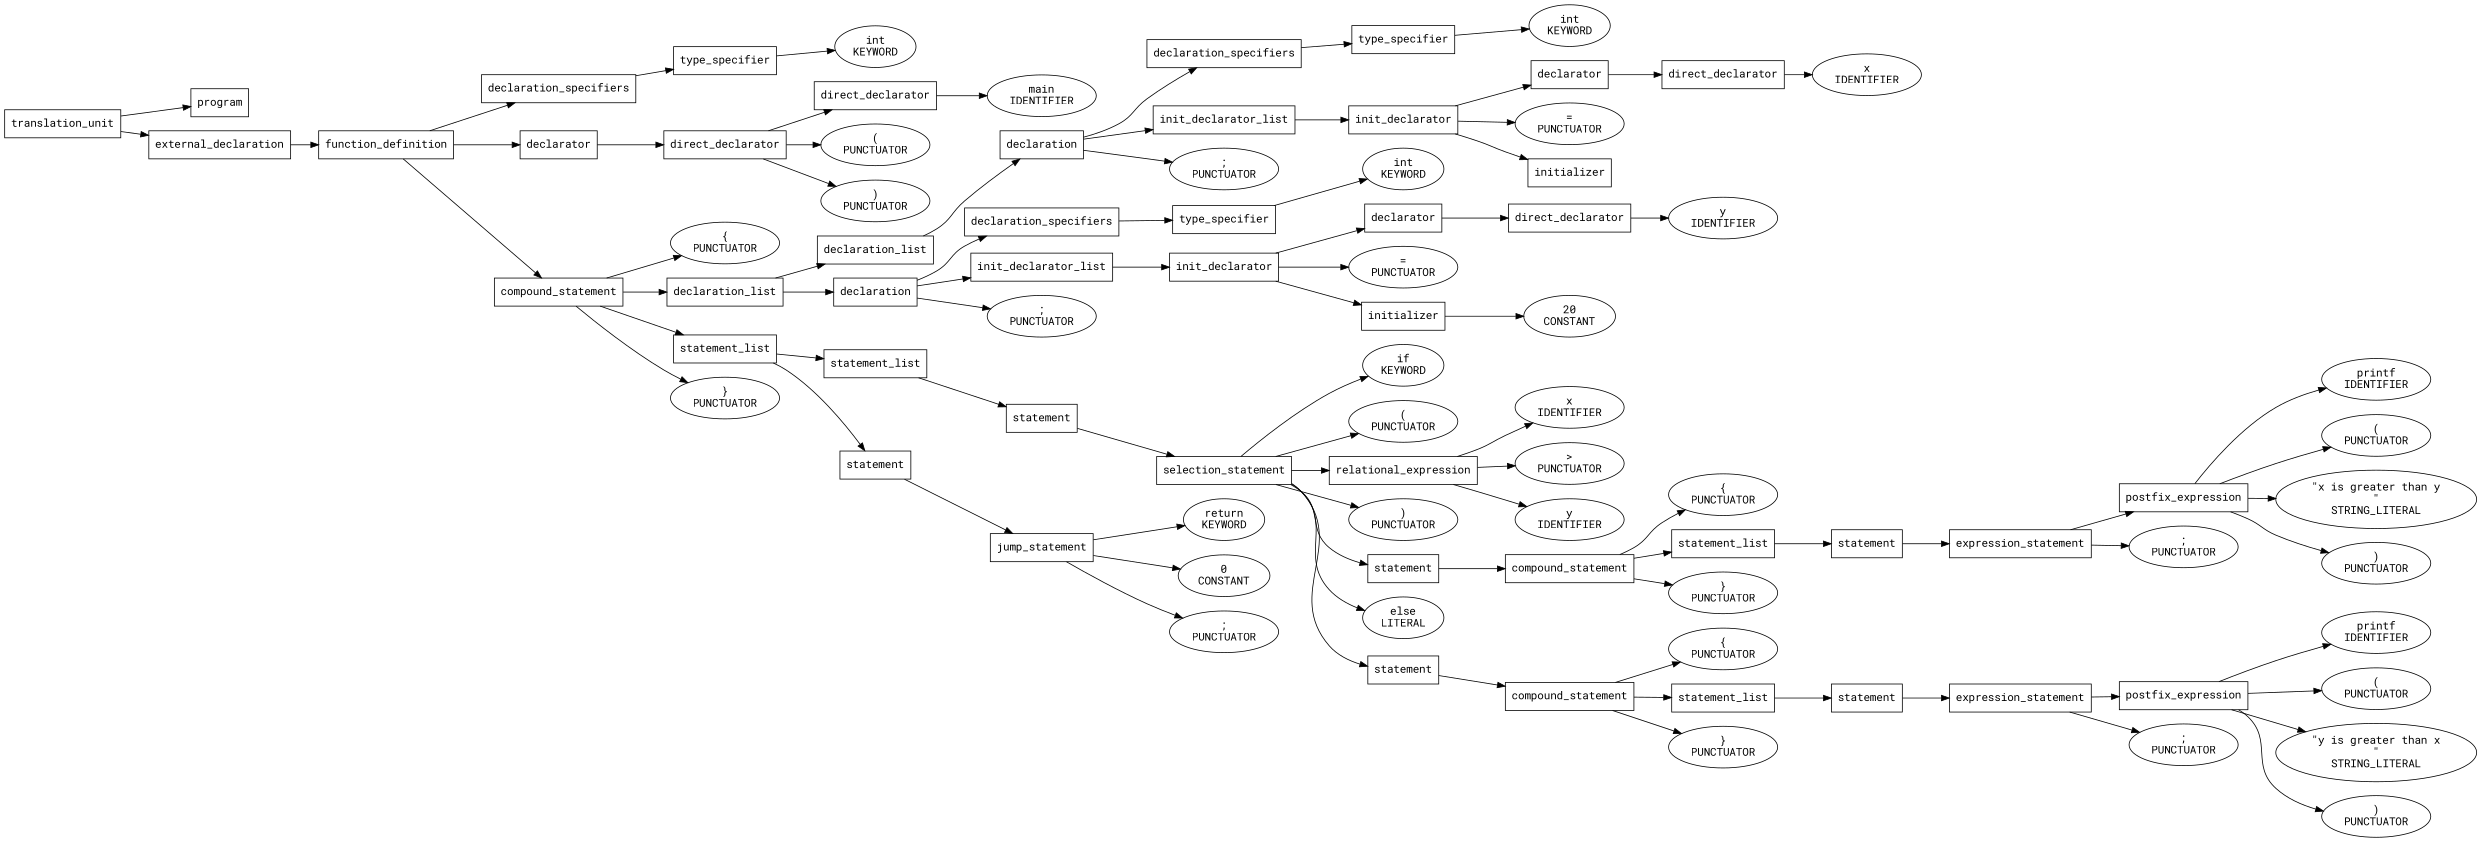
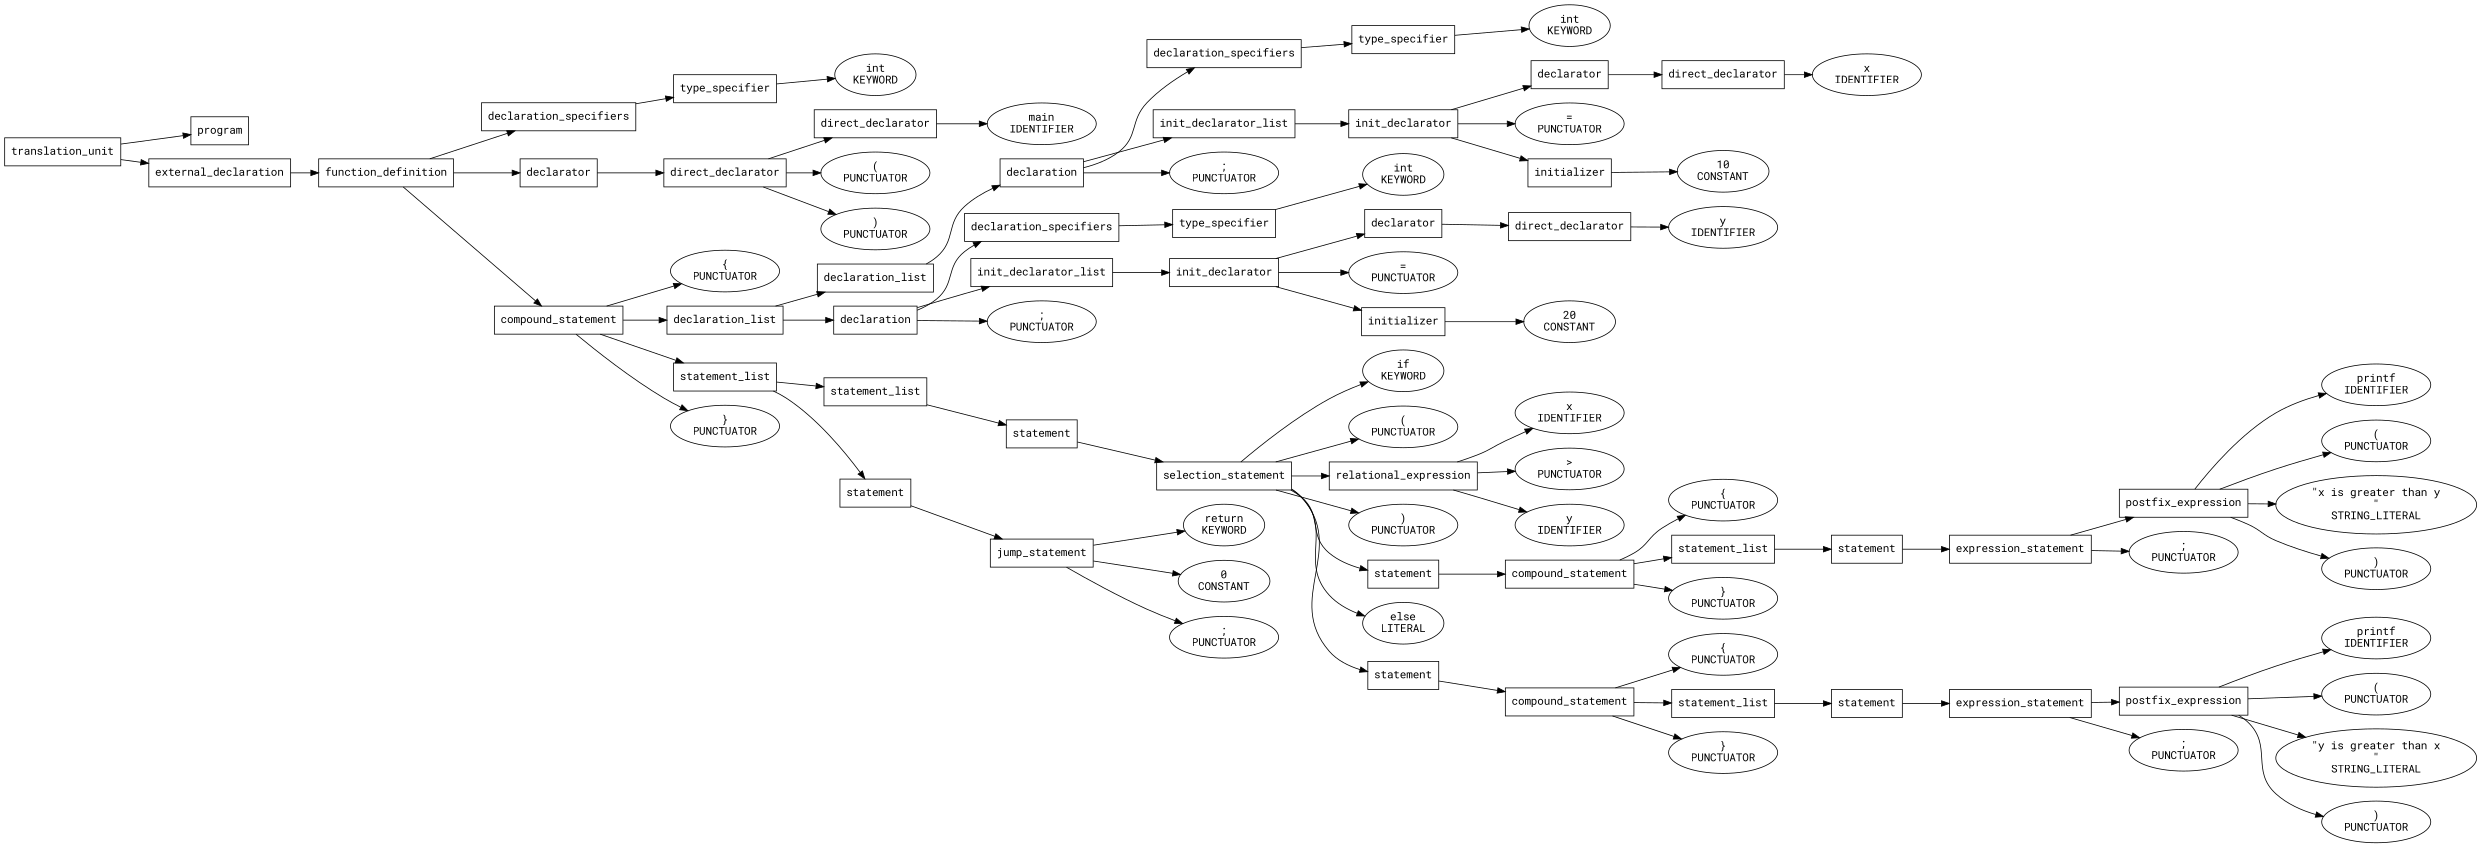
  digraph {
    fontname="Roboto Mono"
    rankdir=LR
    node [fontname="Roboto Mono" shape=box]
    edge [fontname="Roboto Mono"]
    n1 [label=program]
    n2 [label=translation_unit]
    n3 [label=external_declaration]
    n4 [label=function_definition]
    n5 [label=declaration_specifiers]
    n6 [label=declarator]
    n7 [label=compound_statement]
    n8 [label=type_specifier]
    n9 [label=direct_declarator]
    n10 [label="{\nPUNCTUATOR" shape=ellipse]
    n11 [label=declaration_list]
    n12 [label=statement_list]
    n13 [label="}\nPUNCTUATOR" shape=ellipse]
    n14 [label="int\nKEYWORD" shape=ellipse]
    n15 [label=direct_declarator]
    n16 [label="(\nPUNCTUATOR" shape=ellipse]
    n17 [label=")\nPUNCTUATOR" shape=ellipse]
    n18 [label="main\nIDENTIFIER" shape=ellipse]
    n19 [label=declaration_list]
    n20 [label=declaration]
    n21 [label=statement_list]
    n22 [label=statement]
    n23 [label=declaration]
    n24 [label=declaration_specifiers]
    n25 [label=init_declarator_list]
    n26 [label=";\nPUNCTUATOR" shape=ellipse]
    n27 [label=declaration_specifiers]
    n28 [label=init_declarator_list]
    n29 [label=";\nPUNCTUATOR" shape=ellipse]
    n30 [label=type_specifier]
    n31 [label=init_declarator]
    n32 [label="int\nKEYWORD" shape=ellipse]
    n33 [label=declarator]
    n34 [label="=\nPUNCTUATOR" shape=ellipse]
    n35 [label=initializer]
    n36 [label=direct_declarator]
+   n37 [label="10\nCONSTANT" shape=ellipse]
    n38 [label="x\nIDENTIFIER" shape=ellipse]
    n39 [label=type_specifier]
    n40 [label=init_declarator]
    n41 [label="int\nKEYWORD" shape=ellipse]
    n42 [label=declarator]
    n43 [label="=\nPUNCTUATOR" shape=ellipse]
    n44 [label=initializer]
    n45 [label=direct_declarator]
    n46 [label="20\nCONSTANT" shape=ellipse]
    n47 [label="y\nIDENTIFIER" shape=ellipse]
    n48 [label=statement]
    n49 [label=jump_statement]
    n50 [label=selection_statement]
    n51 [label="if\nKEYWORD" shape=ellipse]
    n52 [label="(\nPUNCTUATOR" shape=ellipse]
    n53 [label=relational_expression]
    n54 [label=")\nPUNCTUATOR" shape=ellipse]
    n55 [label=statement]
    n56 [label="else\nLITERAL" shape=ellipse]
    n57 [label=statement]
    n58 [label="x\nIDENTIFIER" shape=ellipse]
    n59 [label=">\nPUNCTUATOR" shape=ellipse]
    n60 [label="y\nIDENTIFIER" shape=ellipse]
    n61 [label=compound_statement]
    n62 [label=compound_statement]
    n63 [label="{\nPUNCTUATOR" shape=ellipse]
    n64 [label=statement_list]
    n65 [label="}\nPUNCTUATOR" shape=ellipse]
    n66 [label=statement]
    n67 [label=expression_statement]
    n68 [label=postfix_expression]
    n69 [label=";\nPUNCTUATOR" shape=ellipse]
    n70 [label="printf\nIDENTIFIER" shape=ellipse]
    n71 [label="(\nPUNCTUATOR" shape=ellipse]
    n72 [label="\"x is greater than y\n\"\nSTRING_LITERAL" shape=ellipse]
    n73 [label=")\nPUNCTUATOR" shape=ellipse]
    n74 [label="{\nPUNCTUATOR" shape=ellipse]
    n75 [label=statement_list]
    n76 [label="}\nPUNCTUATOR" shape=ellipse]
    n77 [label=statement]
    n78 [label=expression_statement]
    n79 [label=postfix_expression]
    n80 [label=";\nPUNCTUATOR" shape=ellipse]
    n81 [label="printf\nIDENTIFIER" shape=ellipse]
    n82 [label="(\nPUNCTUATOR" shape=ellipse]
    n83 [label="\"y is greater than x\n\"\nSTRING_LITERAL" shape=ellipse]
    n84 [label=")\nPUNCTUATOR" shape=ellipse]
    n85 [label="return\nKEYWORD" shape=ellipse]
    n86 [label="0\nCONSTANT" shape=ellipse]
    n87 [label=";\nPUNCTUATOR" shape=ellipse]
    n2 -> n1
    n2 -> n3
    n3 -> n4
    n4 -> n5
    n4 -> n6
    n4 -> n7
    n5 -> n8
    n6 -> n9
    n7 -> n10
    n7 -> n11
    n7 -> n12
    n7 -> n13
    n8 -> n14
    n9 -> n15
    n9 -> n16
    n9 -> n17
    n11 -> n19
    n11 -> n20
    n12 -> n21
    n12 -> n22
    n15 -> n18
    n19 -> n23
    n20 -> n24
    n20 -> n25
    n20 -> n26
    n21 -> n48
    n22 -> n49
    n23 -> n27
    n23 -> n28
    n23 -> n29
    n24 -> n39
    n25 -> n40
    n27 -> n30
    n28 -> n31
    n30 -> n32
    n31 -> n33
    n31 -> n34
    n31 -> n35
    n33 -> n36
+   n35 -> n37
    n36 -> n38
    n39 -> n41
    n40 -> n42
    n40 -> n43
    n40 -> n44
    n42 -> n45
    n44 -> n46
    n45 -> n47
    n48 -> n50
    n49 -> n85
    n49 -> n86
    n49 -> n87
    n50 -> n51
    n50 -> n52
    n50 -> n53
    n50 -> n54
    n50 -> n55
    n50 -> n56
    n50 -> n57
    n53 -> n58
    n53 -> n59
    n53 -> n60
    n55 -> n61
    n57 -> n62
    n61 -> n63
    n61 -> n64
    n61 -> n65
    n62 -> n74
    n62 -> n75
    n62 -> n76
    n64 -> n66
    n66 -> n67
    n67 -> n68
    n67 -> n69
    n68 -> n70
    n68 -> n71
    n68 -> n72
    n68 -> n73
    n75 -> n77
    n77 -> n78
    n78 -> n79
    n78 -> n80
    n79 -> n81
    n79 -> n82
    n79 -> n83
    n79 -> n84
  }
